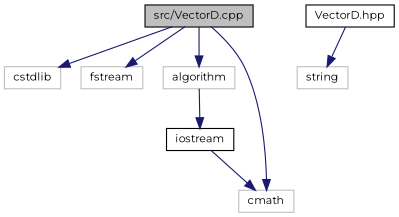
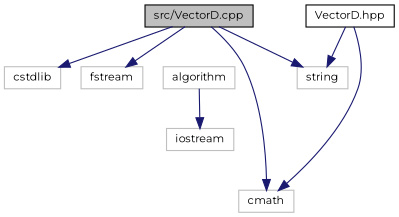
  digraph {
    fontname=Montserrat
    node [color=grey75 fontname=Montserrat fontsize=10 shape=record]
    edge [color=midnightblue fontname=Montserrat fontsize=10 labelfontname="Helvetica#FreeSans" labelfontsize=10 style=solid]
    n1 [color=black fillcolor=grey75 fontcolor=black height=0.2 label="src/VectorD.cpp" style=filled width=0.4]
    n2 [height=0.2 label=cstdlib width=0.4]
    n3 [height=0.2 label=fstream width=0.4]
    n4 [height=0.2 label=algorithm width=0.4]
    n5 [height=0.2 label=cmath width=0.4]
    n6 [color=black height=0.2 label="VectorD.hpp" width=0.4]
    n7 [height=0.2 label=string width=0.4]
-   n8 [color=black height=0.2 label=iostream width=0.4]
+   n8 [height=0.2 label=iostream width=0.4]
    n1 -> n2
    n1 -> n3
-   n1 -> n4
+   n1 -> n7
    n1 -> n5
    n4 -> n8
-   n8 -> n5
+   n6 -> n5
    n6 -> n7
  }
